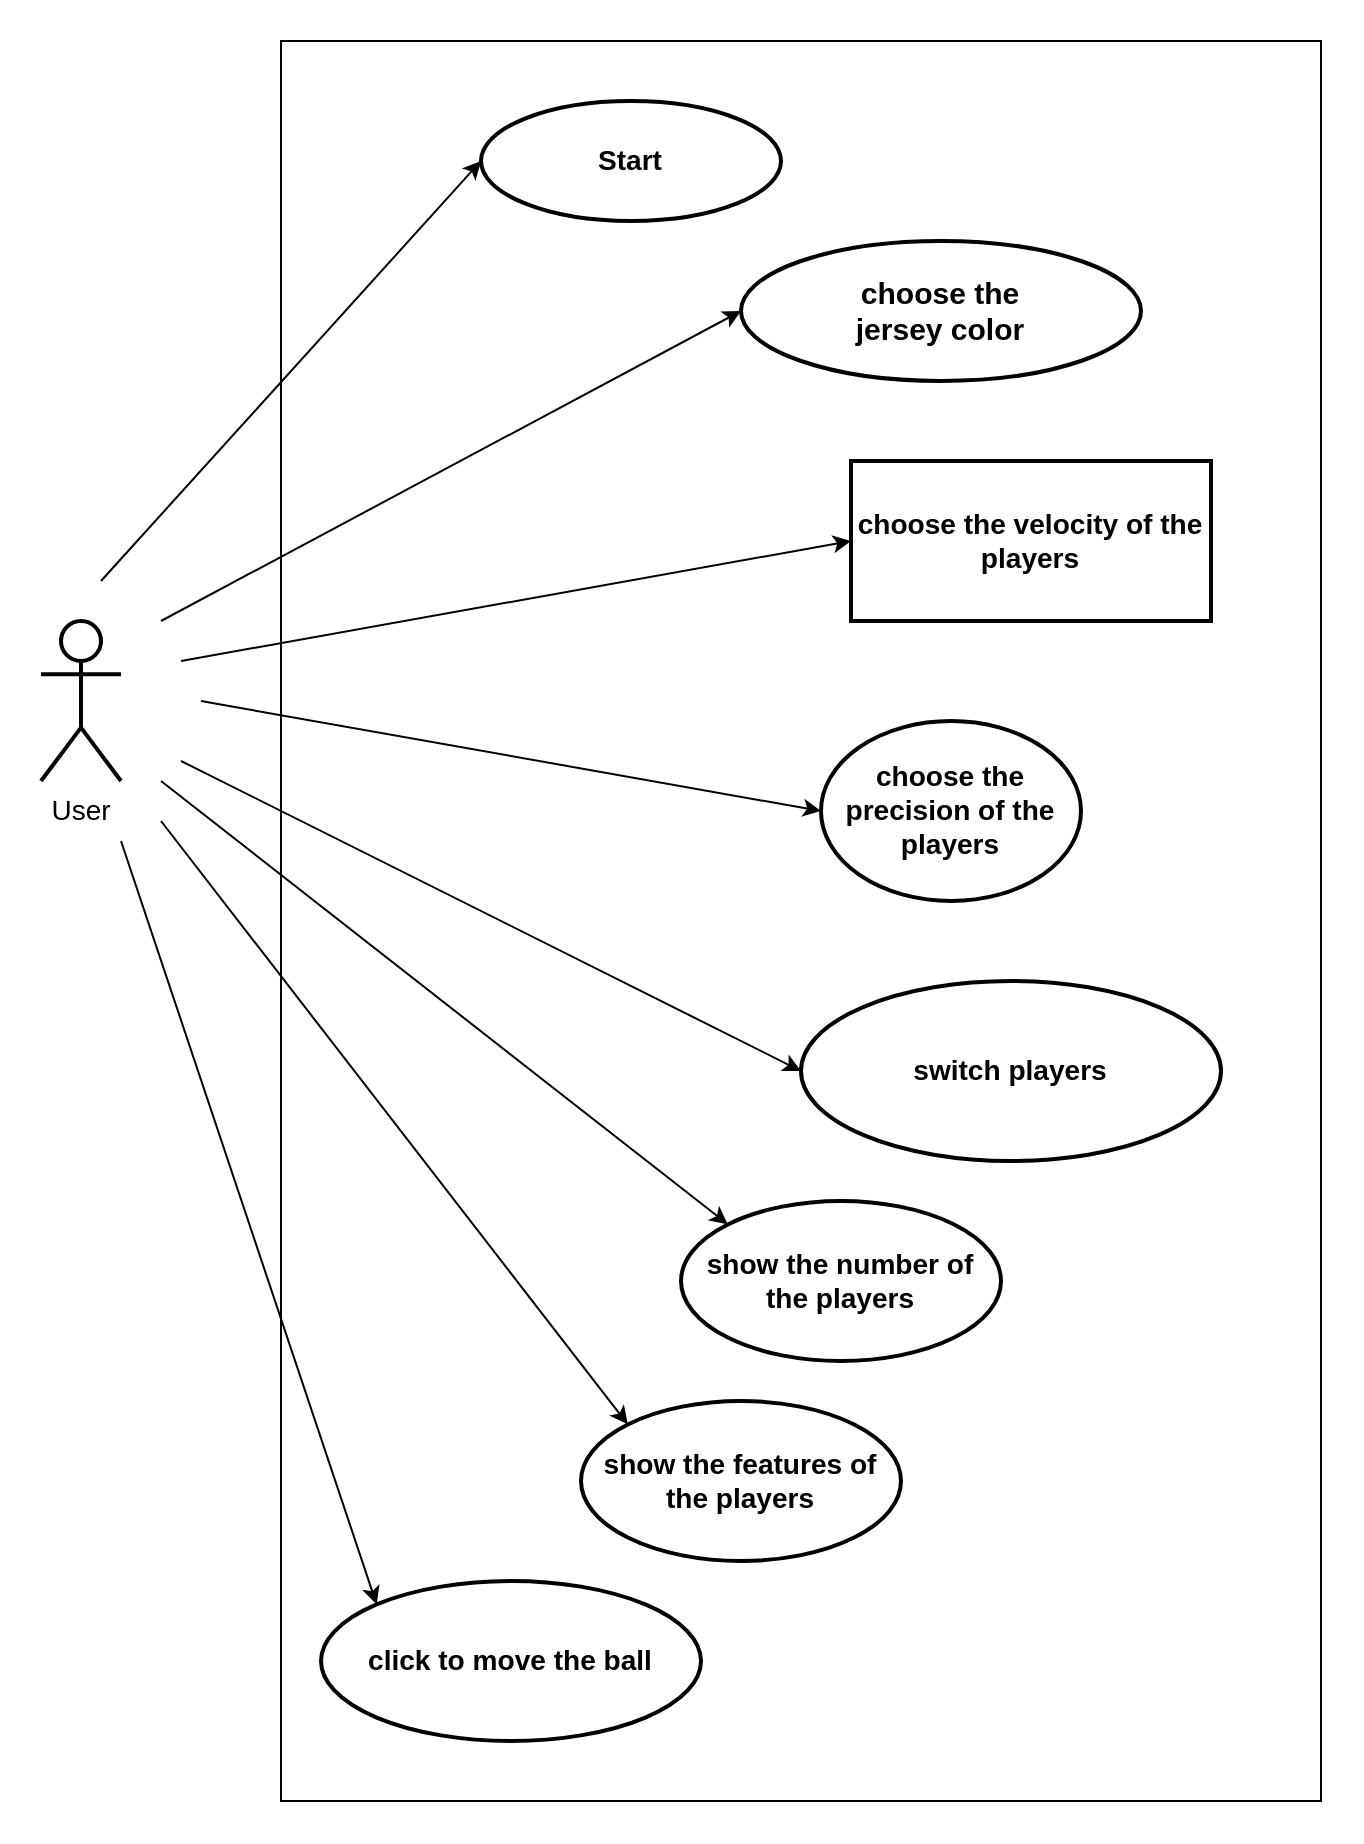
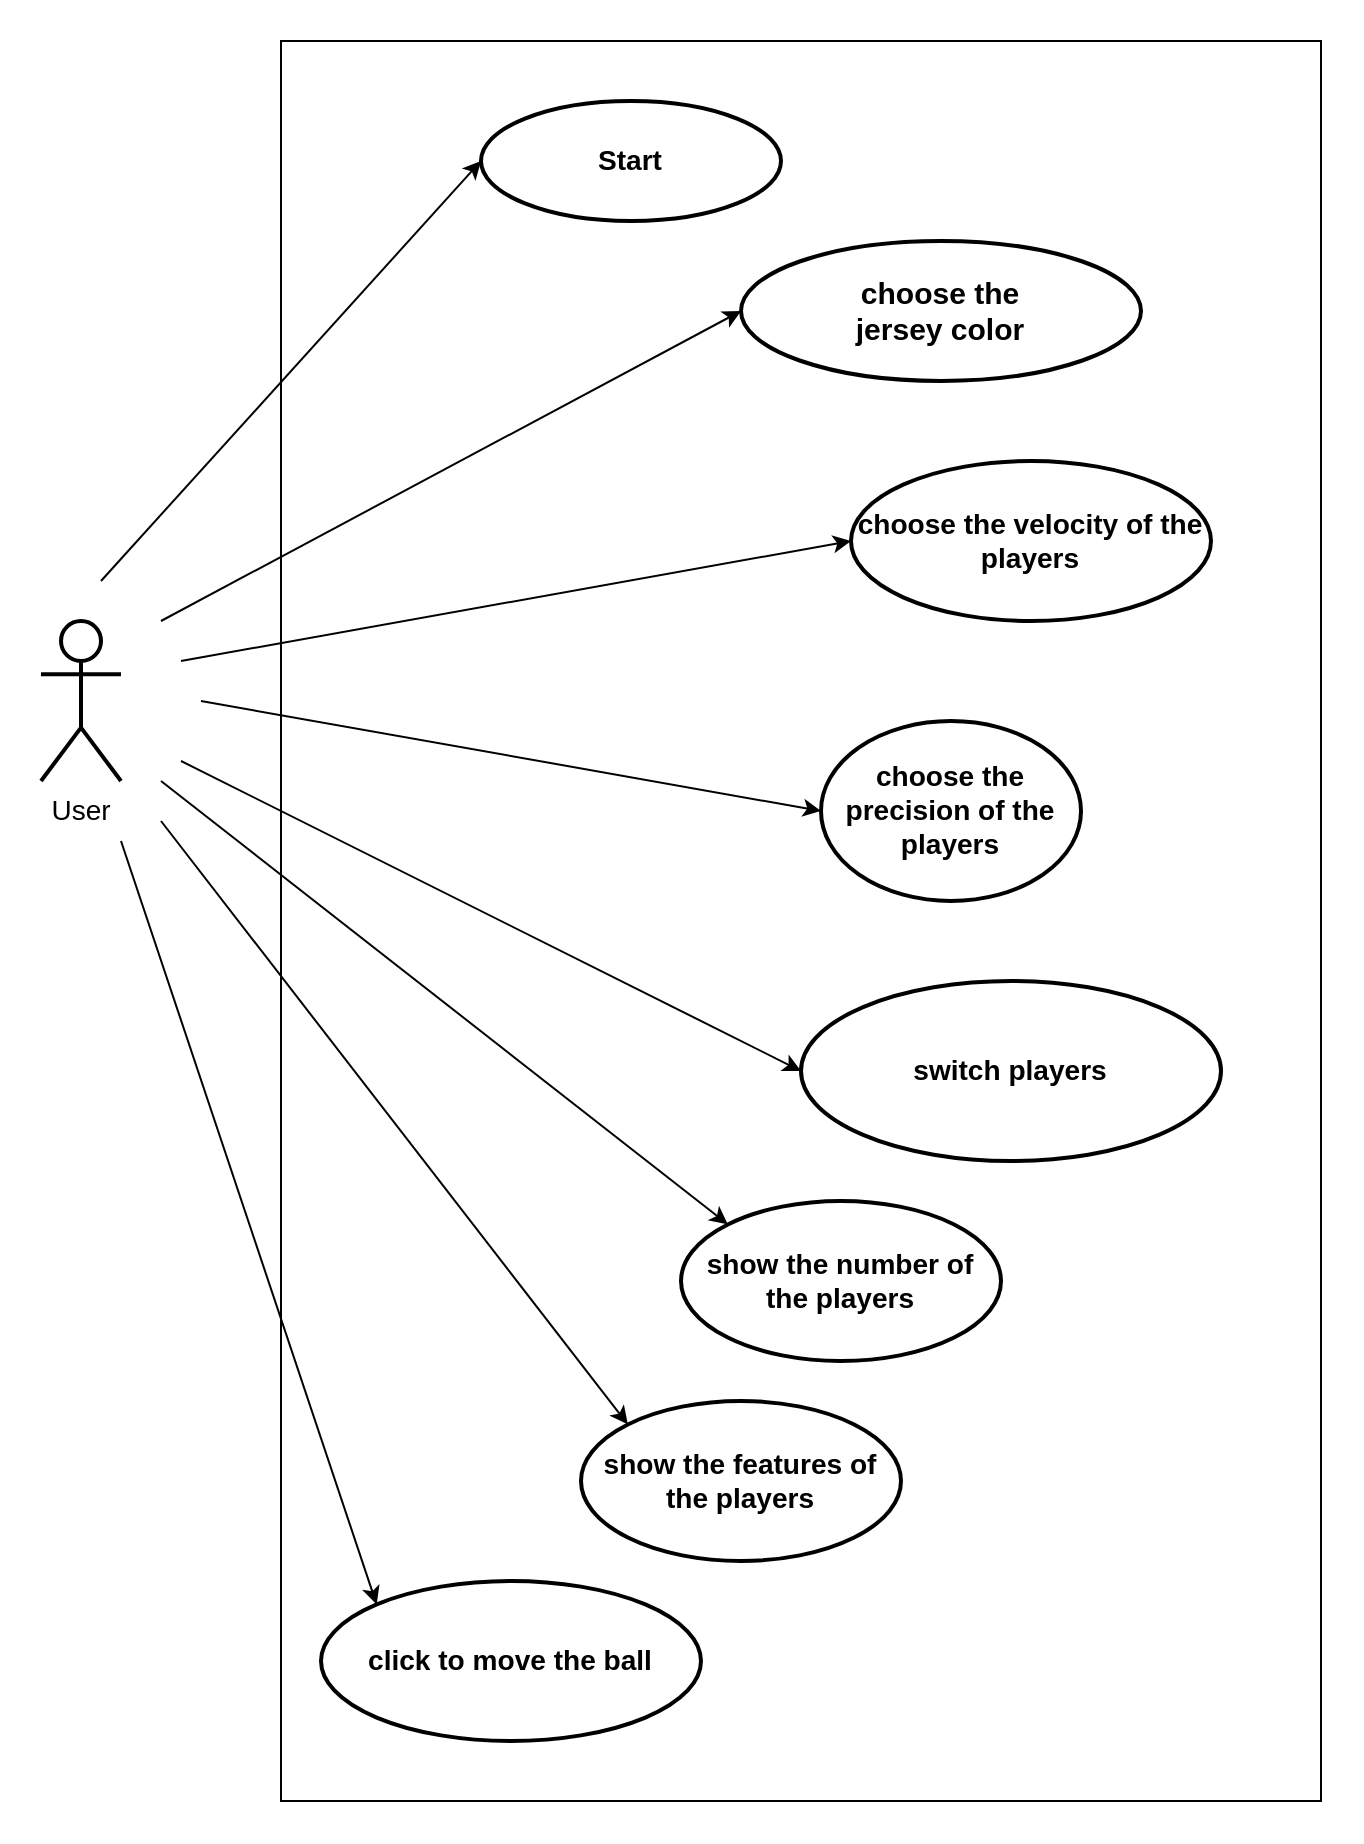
  <mxCell id="0" />
  <mxCell id="1" parent="0" />
  <mxCell id="2" value="" style="whiteSpace=wrap;html=1;" parent="1" vertex="1"><mxGeometry x="140" y="20" width="520" height="880" as="geometry" /></mxCell>
  <mxCell id="3" value="&lt;font style=&quot;font-size: 14px&quot;&gt;User&lt;/font&gt;" style="shape=umlActor;verticalLabelPosition=bottom;verticalAlign=top;html=1;outlineConnect=0;strokeWidth=2;" parent="1" vertex="1"><mxGeometry x="20" y="310" width="40" height="80" as="geometry" /></mxCell>
  <mxCell id="4" value="&lt;h3&gt;&lt;b&gt;Start&lt;/b&gt;&lt;/h3&gt;" style="ellipse;whiteSpace=wrap;html=1;strokeWidth=2;fillColor=#ffffff;" parent="1" vertex="1"><mxGeometry x="240" y="50" width="150" height="60" as="geometry" /></mxCell>
  <mxCell id="5" value="" style="endArrow=classic;html=1;entryX=0;entryY=0.5;entryDx=0;entryDy=0;" parent="1" target="4" edge="1"><mxGeometry width="50" height="50" relative="1" as="geometry"><mxPoint x="50" y="290" as="sourcePoint" /><mxPoint x="170" y="220" as="targetPoint" /></mxGeometry></mxCell>
  <mxCell id="6" value="" style="endArrow=classic;html=1;entryX=0;entryY=0.5;entryDx=0;entryDy=0;" parent="1" target="12" edge="1"><mxGeometry width="50" height="50" relative="1" as="geometry"><mxPoint x="80" y="310" as="sourcePoint" /><mxPoint x="250" y="360" as="targetPoint" /></mxGeometry></mxCell>
- <mxCell id="7" value="&lt;h3&gt;choose the velocity of the players&lt;/h3&gt;" style="whiteSpace=wrap;html=1;strokeWidth=2;rounded=0;" parent="1" vertex="1"><mxGeometry x="425" y="230" width="180" height="80" as="geometry" /></mxCell>
+ <mxCell id="7" value="&lt;h3&gt;choose the velocity of the players&lt;/h3&gt;" style="ellipse;whiteSpace=wrap;html=1;strokeWidth=2;" parent="1" vertex="1"><mxGeometry x="425" y="230" width="180" height="80" as="geometry" /></mxCell>
  <mxCell id="8" value="" style="endArrow=classic;html=1;entryX=0;entryY=0.5;entryDx=0;entryDy=0;" parent="1" target="7" edge="1"><mxGeometry width="50" height="50" relative="1" as="geometry"><mxPoint x="90" y="330" as="sourcePoint" /><mxPoint x="530" y="350" as="targetPoint" /></mxGeometry></mxCell>
  <mxCell id="9" value="&lt;h3&gt;choose the precision of the players&lt;/h3&gt;" style="ellipse;whiteSpace=wrap;html=1;strokeWidth=2;" parent="1" vertex="1"><mxGeometry x="410" y="360" width="130" height="90" as="geometry" /></mxCell>
  <mxCell id="10" value="&lt;h3&gt;switch players&lt;/h3&gt;" style="ellipse;whiteSpace=wrap;html=1;strokeWidth=2;" parent="1" vertex="1"><mxGeometry x="400" y="490" width="210" height="90" as="geometry" /></mxCell>
  <mxCell id="11" value="coo" style="group" parent="1" vertex="1" connectable="0"><mxGeometry x="370" y="120" width="200" height="70" as="geometry" /></mxCell>
  <mxCell id="12" value="" style="ellipse;whiteSpace=wrap;html=1;strokeWidth=2;fillColor=#ffffff;" parent="11" vertex="1"><mxGeometry width="200" height="70" as="geometry" /></mxCell>
  <mxCell id="13" value="&lt;span style=&quot;font-size: 15px&quot;&gt;&lt;b&gt;choose the jersey color&lt;/b&gt;&lt;/span&gt;" style="text;html=1;strokeColor=none;fillColor=none;align=center;verticalAlign=middle;whiteSpace=wrap;rounded=0;" parent="11" vertex="1"><mxGeometry x="50" y="12.5" width="100" height="45" as="geometry" /></mxCell>
  <mxCell id="14" value="" style="endArrow=classic;html=1;entryX=0;entryY=0.5;entryDx=0;entryDy=0;" parent="1" target="9" edge="1"><mxGeometry width="50" height="50" relative="1" as="geometry"><mxPoint x="100" y="350" as="sourcePoint" /><mxPoint x="530" y="470" as="targetPoint" /></mxGeometry></mxCell>
  <mxCell id="15" value="" style="endArrow=classic;html=1;entryX=0;entryY=0.5;entryDx=0;entryDy=0;" parent="1" target="10" edge="1"><mxGeometry width="50" height="50" relative="1" as="geometry"><mxPoint x="90" y="380" as="sourcePoint" /><mxPoint x="530" y="470" as="targetPoint" /></mxGeometry></mxCell>
  <mxCell id="16" value="&lt;h3&gt;show the number of the players&lt;/h3&gt;" style="ellipse;whiteSpace=wrap;html=1;strokeWidth=2;" parent="1" vertex="1"><mxGeometry x="340" y="600" width="160" height="80" as="geometry" /></mxCell>
  <mxCell id="17" value="&lt;h3&gt;click to move the ball&lt;/h3&gt;" style="ellipse;whiteSpace=wrap;html=1;strokeWidth=2;" parent="1" vertex="1"><mxGeometry x="160" y="790" width="190" height="80" as="geometry" /></mxCell>
  <mxCell id="18" value="" style="endArrow=classic;html=1;entryX=0;entryY=0;entryDx=0;entryDy=0;" parent="1" target="16" edge="1"><mxGeometry width="50" height="50" relative="1" as="geometry"><mxPoint x="80" y="390" as="sourcePoint" /><mxPoint x="530" y="600" as="targetPoint" /></mxGeometry></mxCell>
  <mxCell id="19" value="" style="endArrow=classic;html=1;entryX=0;entryY=0;entryDx=0;entryDy=0;" parent="1" target="17" edge="1"><mxGeometry width="50" height="50" relative="1" as="geometry"><mxPoint x="60" y="420" as="sourcePoint" /><mxPoint x="530" y="600" as="targetPoint" /></mxGeometry></mxCell>
  <mxCell id="20" value="&lt;h3&gt;show the features of the players&lt;/h3&gt;" style="ellipse;whiteSpace=wrap;html=1;strokeWidth=2;" vertex="1" parent="1"><mxGeometry x="290" y="700" width="160" height="80" as="geometry" /></mxCell>
  <mxCell id="21" value="" style="endArrow=classic;html=1;entryX=0;entryY=0;entryDx=0;entryDy=0;" edge="1" parent="1" target="20"><mxGeometry width="50" height="50" relative="1" as="geometry"><mxPoint x="80" y="410" as="sourcePoint" /><mxPoint x="550" y="590" as="targetPoint" /></mxGeometry></mxCell>
